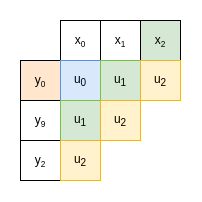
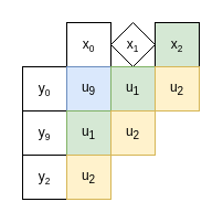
  <mxCell id="0" />
  <mxCell id="1" parent="0" />
  <mxCell id="2" value="x&lt;span style=&quot;font-size: 10px&quot;&gt;&lt;sub&gt;0&lt;/sub&gt;&lt;/span&gt;" style="rounded=0;whiteSpace=wrap;html=1;" parent="1" vertex="1"><mxGeometry x="60" y="20" width="40" height="40" as="geometry" /></mxCell>
- <mxCell id="3" value="&lt;span&gt;x&lt;/span&gt;&lt;span style=&quot;font-size: 10px&quot;&gt;&lt;sub&gt;1&lt;/sub&gt;&lt;/span&gt;" style="rounded=0;whiteSpace=wrap;html=1;" parent="1" vertex="1"><mxGeometry x="100" y="20" width="40" height="40" as="geometry" /></mxCell>
+ <mxCell id="3" value="&lt;span&gt;x&lt;/span&gt;&lt;span style=&quot;font-size: 10px&quot;&gt;&lt;sub&gt;1&lt;/sub&gt;&lt;/span&gt;" style="rhombus;whiteSpace=wrap;html=1;" parent="1" vertex="1"><mxGeometry x="100" y="20" width="40" height="40" as="geometry" /></mxCell>
  <mxCell id="4" value="&lt;span&gt;x&lt;/span&gt;&lt;span style=&quot;font-size: 10px&quot;&gt;&lt;sub&gt;2&lt;/sub&gt;&lt;/span&gt;" style="rounded=0;whiteSpace=wrap;html=1;fillColor=#d5e8d4;" parent="1" vertex="1"><mxGeometry x="140" y="20" width="40" height="40" as="geometry" /></mxCell>
- <mxCell id="5" value="y&lt;span style=&quot;font-size: 10px&quot;&gt;&lt;sub&gt;0&lt;/sub&gt;&lt;/span&gt;" style="rounded=0;whiteSpace=wrap;html=1;fillColor=#ffe6cc;" parent="1" vertex="1"><mxGeometry x="20" y="60" width="40" height="40" as="geometry" /></mxCell>
+ <mxCell id="5" value="y&lt;span style=&quot;font-size: 10px&quot;&gt;&lt;sub&gt;0&lt;/sub&gt;&lt;/span&gt;" style="rounded=0;whiteSpace=wrap;html=1;" parent="1" vertex="1"><mxGeometry x="20" y="60" width="40" height="40" as="geometry" /></mxCell>
  <mxCell id="6" value="&lt;span&gt;y&lt;/span&gt;&lt;span style=&quot;font-size: 10px&quot;&gt;&lt;sub&gt;9&lt;/sub&gt;&lt;/span&gt;" style="rounded=0;whiteSpace=wrap;html=1;" parent="1" vertex="1"><mxGeometry x="20" y="100" width="40" height="40" as="geometry" /></mxCell>
  <mxCell id="7" value="&lt;span&gt;y&lt;/span&gt;&lt;span style=&quot;font-size: 10px&quot;&gt;&lt;sub&gt;2&lt;/sub&gt;&lt;/span&gt;" style="rounded=0;whiteSpace=wrap;html=1;" parent="1" vertex="1"><mxGeometry x="20" y="140" width="40" height="40" as="geometry" /></mxCell>
- <mxCell id="8" value="&lt;span style=&quot;font-size: 12px&quot;&gt;u&lt;/span&gt;&lt;sub&gt;0&lt;/sub&gt;" style="rounded=0;whiteSpace=wrap;html=1;fillColor=#dae8fc;strokeColor=#6c8ebf;" parent="1" vertex="1"><mxGeometry x="60" y="60" width="40" height="40" as="geometry" /></mxCell>
+ <mxCell id="8" value="&lt;span style=&quot;font-size: 12px&quot;&gt;u&lt;/span&gt;&lt;sub&gt;9&lt;/sub&gt;" style="rounded=0;whiteSpace=wrap;html=1;fillColor=#dae8fc;strokeColor=#6c8ebf;" parent="1" vertex="1"><mxGeometry x="60" y="60" width="40" height="40" as="geometry" /></mxCell>
  <mxCell id="9" value="&lt;span style=&quot;font-size: 12px&quot;&gt;u&lt;/span&gt;&lt;sub&gt;1&lt;/sub&gt;" style="rounded=0;whiteSpace=wrap;html=1;fillColor=#d5e8d4;strokeColor=#82b366;" parent="1" vertex="1"><mxGeometry x="100" y="60" width="40" height="40" as="geometry" /></mxCell>
  <mxCell id="10" value="&lt;span style=&quot;font-size: 12px&quot;&gt;u&lt;/span&gt;&lt;sub&gt;1&lt;/sub&gt;" style="rounded=0;whiteSpace=wrap;html=1;fillColor=#d5e8d4;strokeColor=#82b366;" parent="1" vertex="1"><mxGeometry x="60" y="100" width="40" height="40" as="geometry" /></mxCell>
  <mxCell id="11" value="&lt;span style=&quot;font-size: 12px&quot;&gt;u&lt;/span&gt;&lt;sub&gt;2&lt;/sub&gt;" style="rounded=0;whiteSpace=wrap;html=1;fillColor=#fff2cc;strokeColor=#d6b656;" parent="1" vertex="1"><mxGeometry x="140" y="60" width="40" height="40" as="geometry" /></mxCell>
  <mxCell id="12" value="&lt;span style=&quot;font-size: 12px&quot;&gt;u&lt;/span&gt;&lt;sub&gt;2&lt;/sub&gt;" style="rounded=0;whiteSpace=wrap;html=1;fillColor=#fff2cc;strokeColor=#d6b656;" parent="1" vertex="1"><mxGeometry x="100" y="100" width="40" height="40" as="geometry" /></mxCell>
  <mxCell id="13" value="&lt;span style=&quot;font-size: 12px&quot;&gt;u&lt;/span&gt;&lt;sub&gt;2&lt;/sub&gt;" style="rounded=0;whiteSpace=wrap;html=1;fillColor=#fff2cc;strokeColor=#d6b656;" parent="1" vertex="1"><mxGeometry x="60" y="140" width="40" height="40" as="geometry" /></mxCell>
